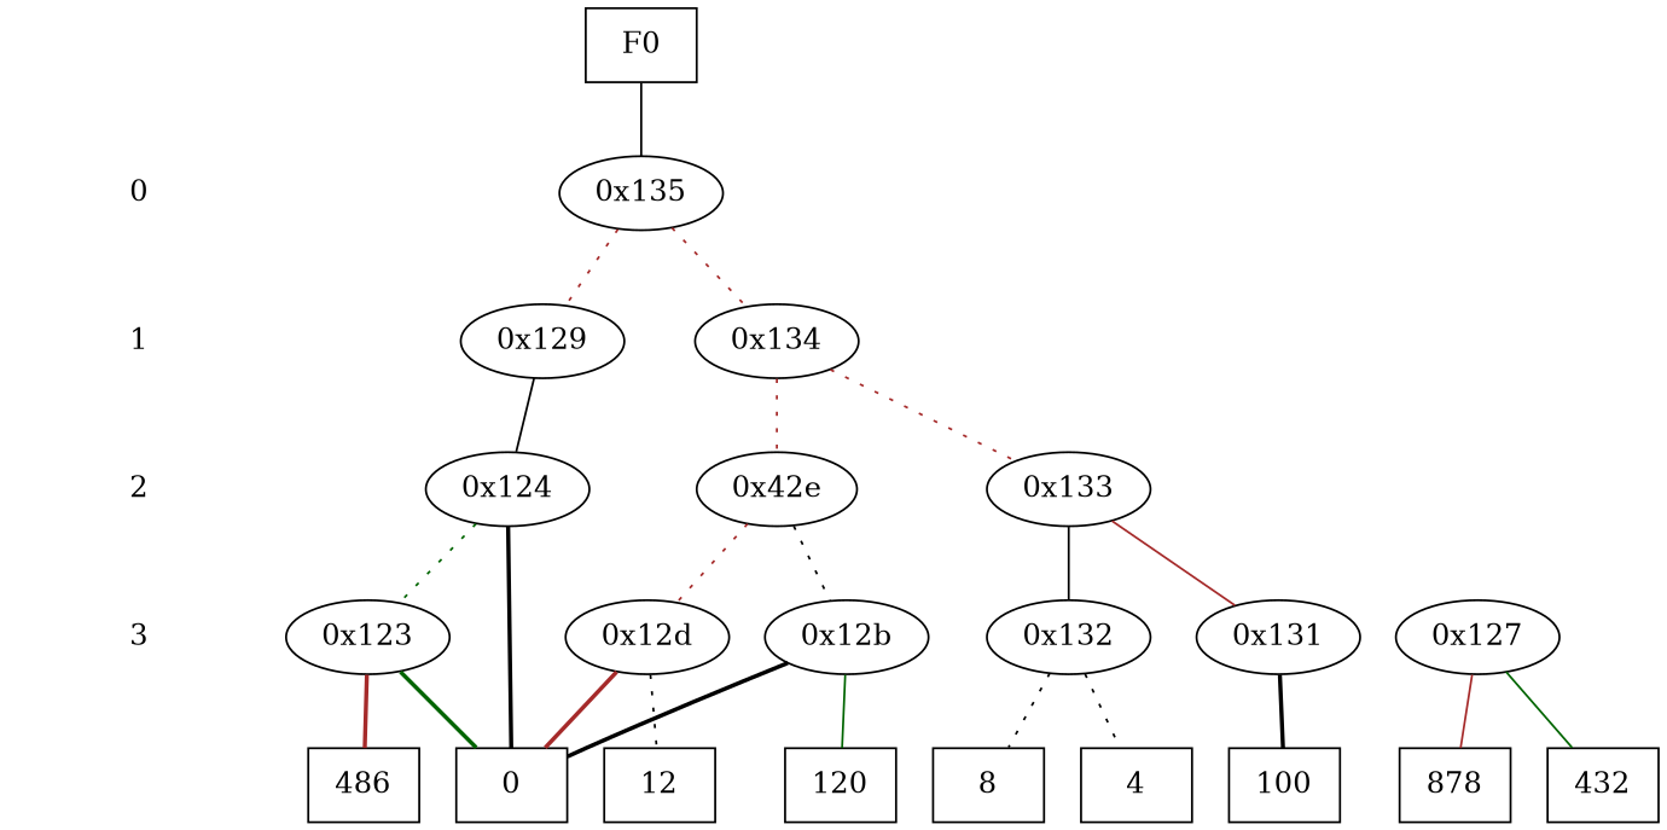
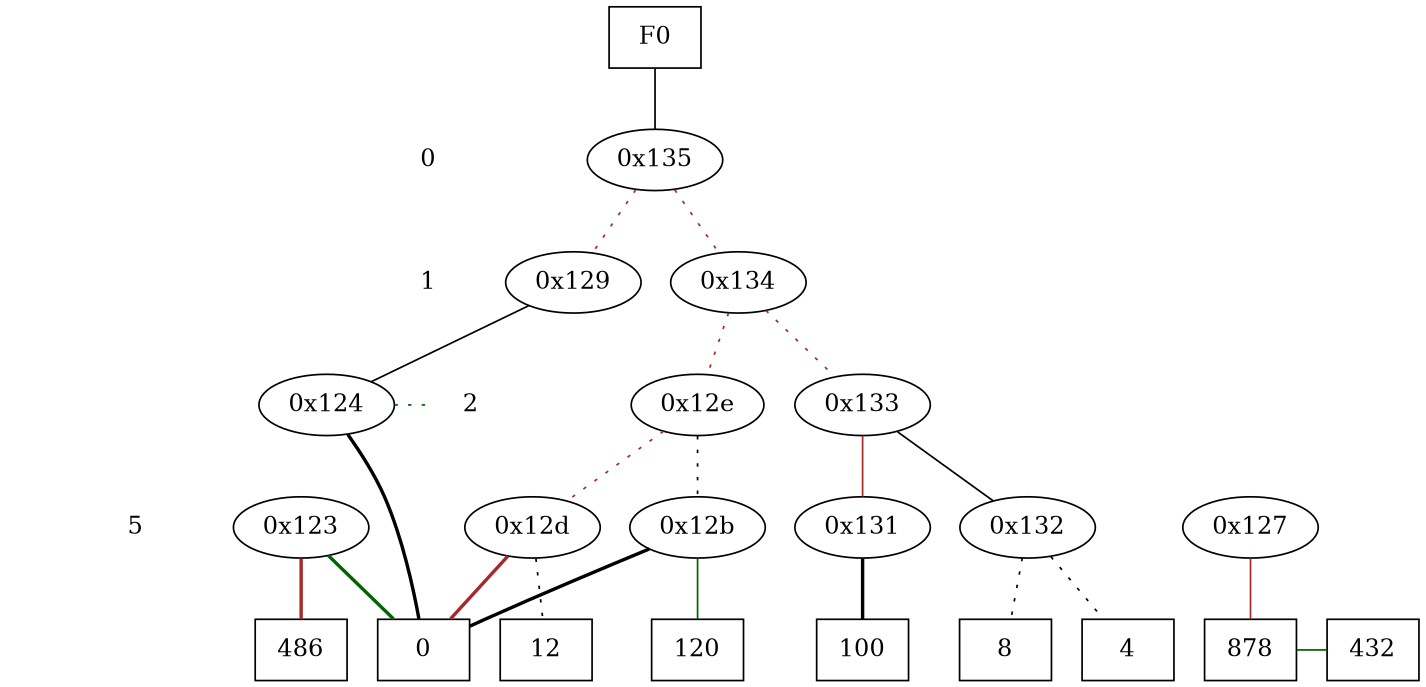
  digraph {
    edge [dir=none style=dotted color=black]
    "CONST NODES" [shape=plaintext style=invis]
    " 0 " [shape=plaintext]
    " 1 " [shape=plaintext]
    " 2 " [shape=plaintext]
-   " 3 " [shape=plaintext]
+   " 3 " [shape=plaintext label=5]
    F0 [shape=box]
    "0x135"
    "0x134"
    "0x129"
    "0x124"
-   "0x12e" [label="0x42e"]
+   "0x12e"
    "0x133"
    "0x132"
    "0x127"
    "0x123"
    "0x131"
    "0x12b"
    "0x12d"
    n19 [label=0 shape=box]
    n20 [label=12 shape=box]
    n21 [label=120 shape=box]
    n22 [label=878 shape=box]
    n23 [label=100 shape=box]
    n24 [label=4 shape=box]
    n25 [label=8 shape=box]
    n26 [label=432 shape=box]
    n27 [label=486 shape=box]
    subgraph sub_1 {
      "CONST NODES"
      " 0 "
      " 1 "
      " 2 "
      " 3 "
    }
    subgraph sub_2 {
      rank=same
      F0
    }
    subgraph sub_3 {
      rank=same
      " 0 "
      "0x135"
    }
    subgraph sub_4 {
      rank=same
      " 1 "
      "0x134"
      "0x129"
    }
    subgraph sub_5 {
      rank=same
      " 2 "
      "0x124"
      "0x12e"
      "0x133"
    }
    subgraph sub_6 {
      rank=same
      " 3 "
      "0x132"
      "0x127"
      "0x123"
      "0x131"
      "0x12b"
      "0x12d"
    }
    subgraph sub_7 {
      rank=same
      "CONST NODES"
      subgraph sub_8 {
        rank=same
        n19
        n20
        n21
        n22
        n23
        n24
        n25
        n26
        n27
      }
    }
    " 0 " -> " 1 " [style=invis color=""]
    " 1 " -> " 2 " [style=invis color=""]
    " 2 " -> " 3 " [style=invis color=""]
    " 3 " -> "CONST NODES" [style=invis color=""]
    F0 -> "0x135" [style=solid]
    "0x135" -> "0x134" [color=brown]
    "0x135" -> "0x129" [color=brown]
    "0x134" -> "0x12e" [color=brown]
    "0x134" -> "0x133" [color=brown]
    "0x129" -> "0x124" [style=solid]
-   "0x124" -> "0x123" [color=darkgreen]
+   "0x124" -> " 2 " [color=darkgreen]
    "0x124" -> n19 [style=bold]
    "0x12e" -> "0x12b"
    "0x12e" -> "0x12d" [color=brown]
    "0x133" -> "0x132" [style=solid]
    "0x133" -> "0x131" [color=brown style=solid]
    "0x132" -> n24
    "0x132" -> n25
    "0x127" -> n22 [color=brown style=solid]
-   "0x127" -> n26 [color=darkgreen style=solid]
+   n22 -> n26 [color=darkgreen style=solid]
    "0x123" -> n19 [color=darkgreen style=bold]
    "0x123" -> n27 [color=brown style=bold]
    "0x131" -> n23 [style=bold]
    "0x12b" -> n19 [style=bold]
    "0x12b" -> n21 [color=darkgreen style=solid]
    "0x12d" -> n19 [color=brown style=bold]
    "0x12d" -> n20
  }
